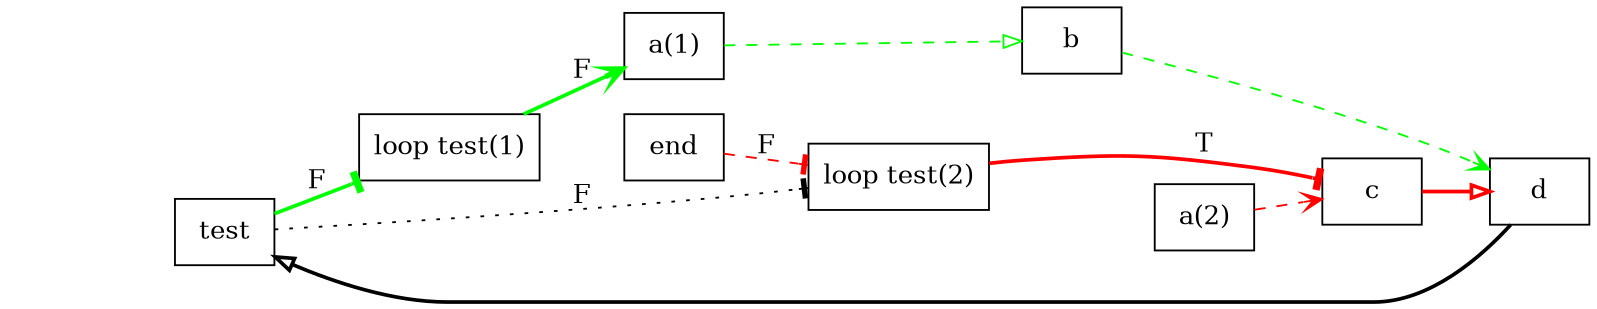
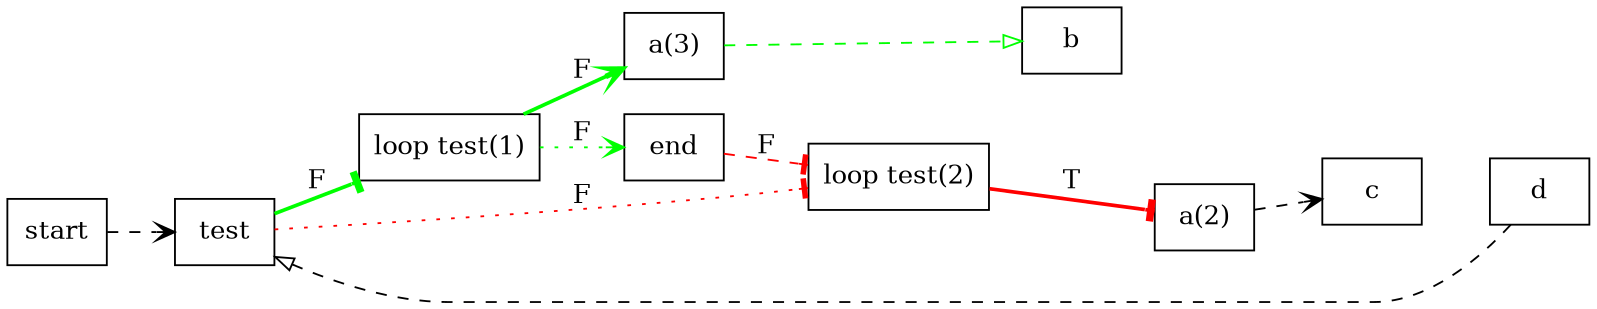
  digraph {
    rankdir=LR
    node [shape=box]
    edge [arrowhead=vee style=dashed color=green]
+   n1 [label=start]
    n2 [label=test]
    n3 [label="loop test(1)"]
    n4 [label="loop test(2)"]
    n5 [label=end]
-   n6 [label="a(1)"]
+   n6 [label="a(3)"]
    n7 [label=b]
    n8 [label="a(2)"]
    n9 [label=c]
    n10 [label=d]
+   n1 -> n2 [color=""]
    n2 -> n3 [arrowhead=tee label=F style=bold]
-   n2 -> n4 [arrowhead=tee color=black label=F style=dotted]
+   n2 -> n4 [arrowhead=tee color=red label=F style=dotted]
+   n3 -> n5 [label=F style=dotted]
    n3 -> n6 [label=F style=bold]
-   n4 -> n9 [arrowhead=tee color=red label=T style=bold]
+   n4 -> n8 [arrowhead=tee color=red label=T style=bold]
    n5 -> n4 [arrowhead=tee color=red label=F]
    n6 -> n7 [arrowhead=onormal]
-   n7 -> n10
-   n8 -> n9 [color=red]
-   n9 -> n10 [arrowhead=onormal color=red style=bold]
-   n10 -> n2 [arrowhead=onormal style=bold color=""]
+   n8 -> n9 [color=black]
+   n10 -> n2 [arrowhead=onormal color=""]
  }
